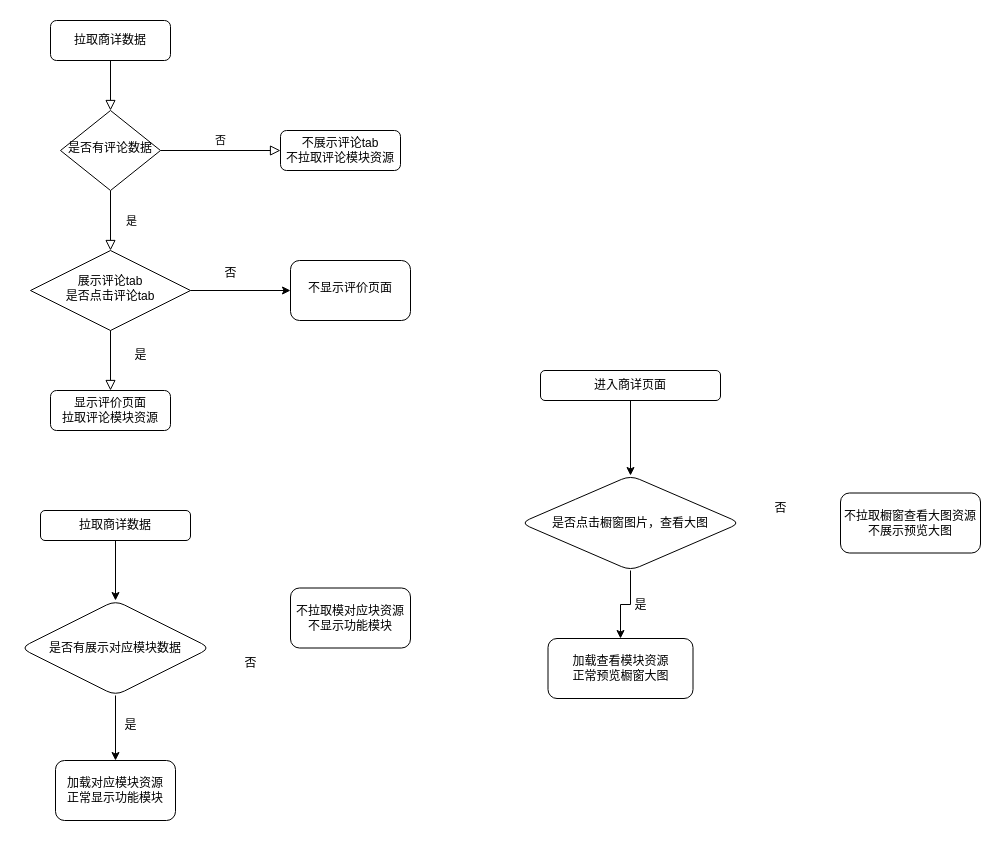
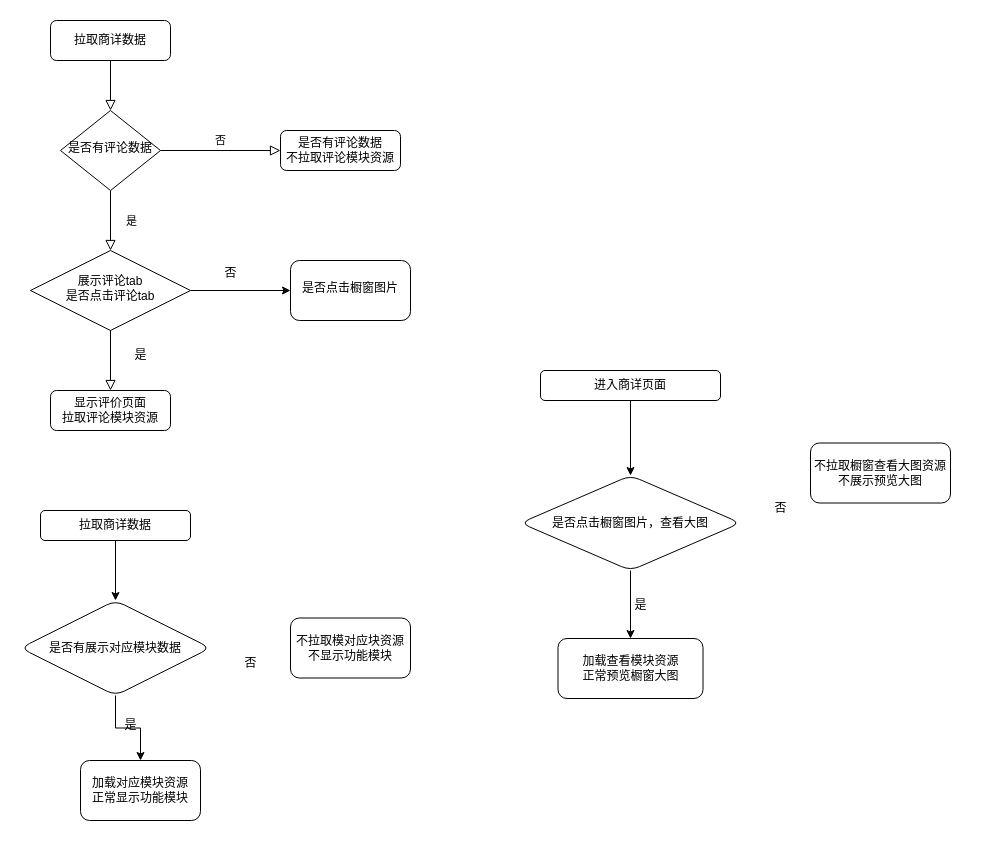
  <mxCell id="0" />
  <mxCell id="1" parent="0" />
  <mxCell id="2" value="" style="rounded=0;html=1;jettySize=auto;orthogonalLoop=1;fontSize=11;endArrow=block;endFill=0;endSize=8;strokeWidth=1;shadow=0;labelBackgroundColor=none;edgeStyle=orthogonalEdgeStyle;" parent="1" source="3" target="6" edge="1"><mxGeometry relative="1" as="geometry" /></mxCell>
  <mxCell id="3" value="拉取商详数据" style="rounded=1;whiteSpace=wrap;html=1;fontSize=12;glass=0;strokeWidth=1;shadow=0;" parent="1" vertex="1"><mxGeometry x="50" y="20" width="120" height="40" as="geometry" /></mxCell>
  <mxCell id="4" value="" style="rounded=0;html=1;jettySize=auto;orthogonalLoop=1;fontSize=11;endArrow=block;endFill=0;endSize=8;strokeWidth=1;shadow=0;labelBackgroundColor=none;edgeStyle=orthogonalEdgeStyle;" parent="1" source="6" target="9" edge="1"><mxGeometry y="20" relative="1" as="geometry"><mxPoint as="offset" /></mxGeometry></mxCell>
  <mxCell id="5" value="否" style="edgeStyle=orthogonalEdgeStyle;rounded=0;html=1;jettySize=auto;orthogonalLoop=1;fontSize=11;endArrow=block;endFill=0;endSize=8;strokeWidth=1;shadow=0;labelBackgroundColor=none;" parent="1" source="6" target="7" edge="1"><mxGeometry y="10" relative="1" as="geometry"><mxPoint as="offset" /></mxGeometry></mxCell>
  <mxCell id="6" value="是否有评论数据" style="rhombus;whiteSpace=wrap;html=1;shadow=0;fontFamily=Helvetica;fontSize=12;align=center;strokeWidth=1;spacing=6;spacingTop=-4;" parent="1" vertex="1"><mxGeometry x="60" y="110" width="100" height="80" as="geometry" /></mxCell>
- <mxCell id="7" value="不展示评论tab&lt;br&gt;不拉取评论模块资源" style="rounded=1;whiteSpace=wrap;html=1;fontSize=12;glass=0;strokeWidth=1;shadow=0;" parent="1" vertex="1"><mxGeometry x="280" y="130" width="120" height="40" as="geometry" /></mxCell>
+ <mxCell id="7" value="是否有评论数据&lt;br&gt;不拉取评论模块资源" style="rounded=1;whiteSpace=wrap;html=1;fontSize=12;glass=0;strokeWidth=1;shadow=0;" parent="1" vertex="1"><mxGeometry x="280" y="130" width="120" height="40" as="geometry" /></mxCell>
  <mxCell id="8" value="" style="edgeStyle=orthogonalEdgeStyle;rounded=0;orthogonalLoop=1;jettySize=auto;html=1;" edge="1" parent="1" source="9" target="13"><mxGeometry relative="1" as="geometry" /></mxCell>
  <mxCell id="9" value="展示评论tab&lt;br&gt;是否点击评论tab" style="rhombus;whiteSpace=wrap;html=1;shadow=0;fontFamily=Helvetica;fontSize=12;align=center;strokeWidth=1;spacing=6;spacingTop=-4;" parent="1" vertex="1"><mxGeometry x="30" y="250" width="160" height="80" as="geometry" /></mxCell>
  <mxCell id="10" value="显示评价页面&lt;br&gt;拉取评论模块资源" style="rounded=1;whiteSpace=wrap;html=1;fontSize=12;glass=0;strokeWidth=1;shadow=0;" parent="1" vertex="1"><mxGeometry x="50" y="390" width="120" height="40" as="geometry" /></mxCell>
  <mxCell id="11" value="" style="rounded=0;html=1;jettySize=auto;orthogonalLoop=1;fontSize=11;endArrow=block;endFill=0;endSize=8;strokeWidth=1;shadow=0;labelBackgroundColor=none;edgeStyle=orthogonalEdgeStyle;" edge="1" parent="1" source="9" target="10"><mxGeometry x="0.333" y="20" relative="1" as="geometry"><mxPoint as="offset" /><mxPoint x="110" y="310" as="sourcePoint" /><mxPoint x="110" y="380" as="targetPoint" /></mxGeometry></mxCell>
  <mxCell id="12" value="是" style="edgeLabel;html=1;align=center;verticalAlign=middle;resizable=0;points=[];" vertex="1" connectable="0" parent="11"><mxGeometry x="-0.36" y="9" relative="1" as="geometry"><mxPoint x="11" y="-129" as="offset" /></mxGeometry></mxCell>
- <mxCell id="13" value="不显示评价页面" style="whiteSpace=wrap;html=1;shadow=0;strokeWidth=1;spacing=6;spacingTop=-4;rounded=1;" vertex="1" parent="1"><mxGeometry x="290" y="260" width="120" height="60" as="geometry" /></mxCell>
+ <mxCell id="13" value="是否点击橱窗图片" style="whiteSpace=wrap;html=1;shadow=0;strokeWidth=1;spacing=6;spacingTop=-4;rounded=1;" vertex="1" parent="1"><mxGeometry x="290" y="260" width="120" height="60" as="geometry" /></mxCell>
  <mxCell id="14" value="是" style="text;html=1;align=center;verticalAlign=middle;resizable=0;points=[];autosize=1;strokeColor=none;fillColor=none;" vertex="1" parent="1"><mxGeometry x="120" y="340" width="40" height="30" as="geometry" /></mxCell>
  <mxCell id="15" value="否" style="text;html=1;align=center;verticalAlign=middle;resizable=0;points=[];autosize=1;strokeColor=none;fillColor=none;" vertex="1" parent="1"><mxGeometry x="210" y="258" width="40" height="30" as="geometry" /></mxCell>
  <mxCell id="16" value="" style="edgeStyle=orthogonalEdgeStyle;rounded=0;orthogonalLoop=1;jettySize=auto;html=1;" edge="1" parent="1" source="17" target="19"><mxGeometry relative="1" as="geometry" /></mxCell>
  <mxCell id="17" value="拉取商详数据" style="rounded=1;whiteSpace=wrap;html=1;" vertex="1" parent="1"><mxGeometry x="40" y="510" width="150" height="30" as="geometry" /></mxCell>
  <mxCell id="18" value="" style="edgeStyle=orthogonalEdgeStyle;rounded=0;orthogonalLoop=1;jettySize=auto;html=1;" edge="1" parent="1" source="19" target="22"><mxGeometry relative="1" as="geometry" /></mxCell>
  <mxCell id="19" value="是否有展示对应模块数据" style="rhombus;whiteSpace=wrap;html=1;rounded=1;" vertex="1" parent="1"><mxGeometry x="20" y="600" width="190" height="95" as="geometry" /></mxCell>
- <mxCell id="20" value="不拉取模对应块资源&lt;br style=&quot;border-color: var(--border-color);&quot;&gt;不显示功能模块" style="whiteSpace=wrap;html=1;rounded=1;" vertex="1" parent="1"><mxGeometry x="290" y="587.5" width="120" height="60" as="geometry" /></mxCell>
+ <mxCell id="20" value="不拉取模对应块资源&lt;br style=&quot;border-color: var(--border-color);&quot;&gt;不显示功能模块" style="whiteSpace=wrap;html=1;rounded=1;" vertex="1" parent="1"><mxGeometry x="290" y="617.5" width="120" height="60" as="geometry" /></mxCell>
  <mxCell id="21" value="否" style="text;html=1;align=center;verticalAlign=middle;resizable=0;points=[];autosize=1;strokeColor=none;fillColor=none;" vertex="1" parent="1"><mxGeometry x="230" y="647.5" width="40" height="30" as="geometry" /></mxCell>
- <mxCell id="22" value="加载对应模块资源&lt;br&gt;正常显示功能模块" style="whiteSpace=wrap;html=1;rounded=1;" vertex="1" parent="1"><mxGeometry x="55" y="760" width="120" height="60" as="geometry" /></mxCell>
+ <mxCell id="22" value="加载对应模块资源&lt;br&gt;正常显示功能模块" style="whiteSpace=wrap;html=1;rounded=1;" vertex="1" parent="1"><mxGeometry x="80" y="760" width="120" height="60" as="geometry" /></mxCell>
  <mxCell id="23" value="是" style="text;html=1;align=center;verticalAlign=middle;resizable=0;points=[];autosize=1;strokeColor=none;fillColor=none;" vertex="1" parent="1"><mxGeometry x="110" y="710" width="40" height="30" as="geometry" /></mxCell>
  <mxCell id="24" value="" style="edgeStyle=orthogonalEdgeStyle;rounded=0;orthogonalLoop=1;jettySize=auto;html=1;" edge="1" parent="1" source="25" target="27"><mxGeometry relative="1" as="geometry" /></mxCell>
  <mxCell id="25" value="进入商详页面" style="rounded=1;whiteSpace=wrap;html=1;" vertex="1" parent="1"><mxGeometry x="540" y="370" width="180" height="30" as="geometry" /></mxCell>
  <mxCell id="26" value="" style="edgeStyle=orthogonalEdgeStyle;rounded=0;orthogonalLoop=1;jettySize=auto;html=1;" edge="1" parent="1" source="27" target="30"><mxGeometry relative="1" as="geometry" /></mxCell>
  <mxCell id="27" value="是否点击橱窗图片，查看大图" style="rhombus;whiteSpace=wrap;html=1;rounded=1;" vertex="1" parent="1"><mxGeometry x="520" y="475" width="220" height="95" as="geometry" /></mxCell>
- <mxCell id="28" value="不拉取橱窗查看大图资源&lt;br&gt;不展示预览大图" style="whiteSpace=wrap;html=1;rounded=1;" vertex="1" parent="1"><mxGeometry x="840" y="492.5" width="140" height="60" as="geometry" /></mxCell>
+ <mxCell id="28" value="不拉取橱窗查看大图资源&lt;br&gt;不展示预览大图" style="whiteSpace=wrap;html=1;rounded=1;" vertex="1" parent="1"><mxGeometry x="810" y="442.5" width="140" height="60" as="geometry" /></mxCell>
  <mxCell id="29" value="否" style="text;html=1;align=center;verticalAlign=middle;resizable=0;points=[];autosize=1;strokeColor=none;fillColor=none;" vertex="1" parent="1"><mxGeometry x="760" y="492.5" width="40" height="30" as="geometry" /></mxCell>
- <mxCell id="30" value="加载查看模块资源&lt;br&gt;正常预览橱窗大图" style="whiteSpace=wrap;html=1;rounded=1;" vertex="1" parent="1"><mxGeometry x="547.5" y="638" width="145" height="60" as="geometry" /></mxCell>
+ <mxCell id="30" value="加载查看模块资源&lt;br&gt;正常预览橱窗大图" style="whiteSpace=wrap;html=1;rounded=1;" vertex="1" parent="1"><mxGeometry x="557.5" y="638" width="145" height="60" as="geometry" /></mxCell>
  <mxCell id="31" value="是" style="text;html=1;align=center;verticalAlign=middle;resizable=0;points=[];autosize=1;strokeColor=none;fillColor=none;" vertex="1" parent="1"><mxGeometry x="620" y="590" width="40" height="30" as="geometry" /></mxCell>
